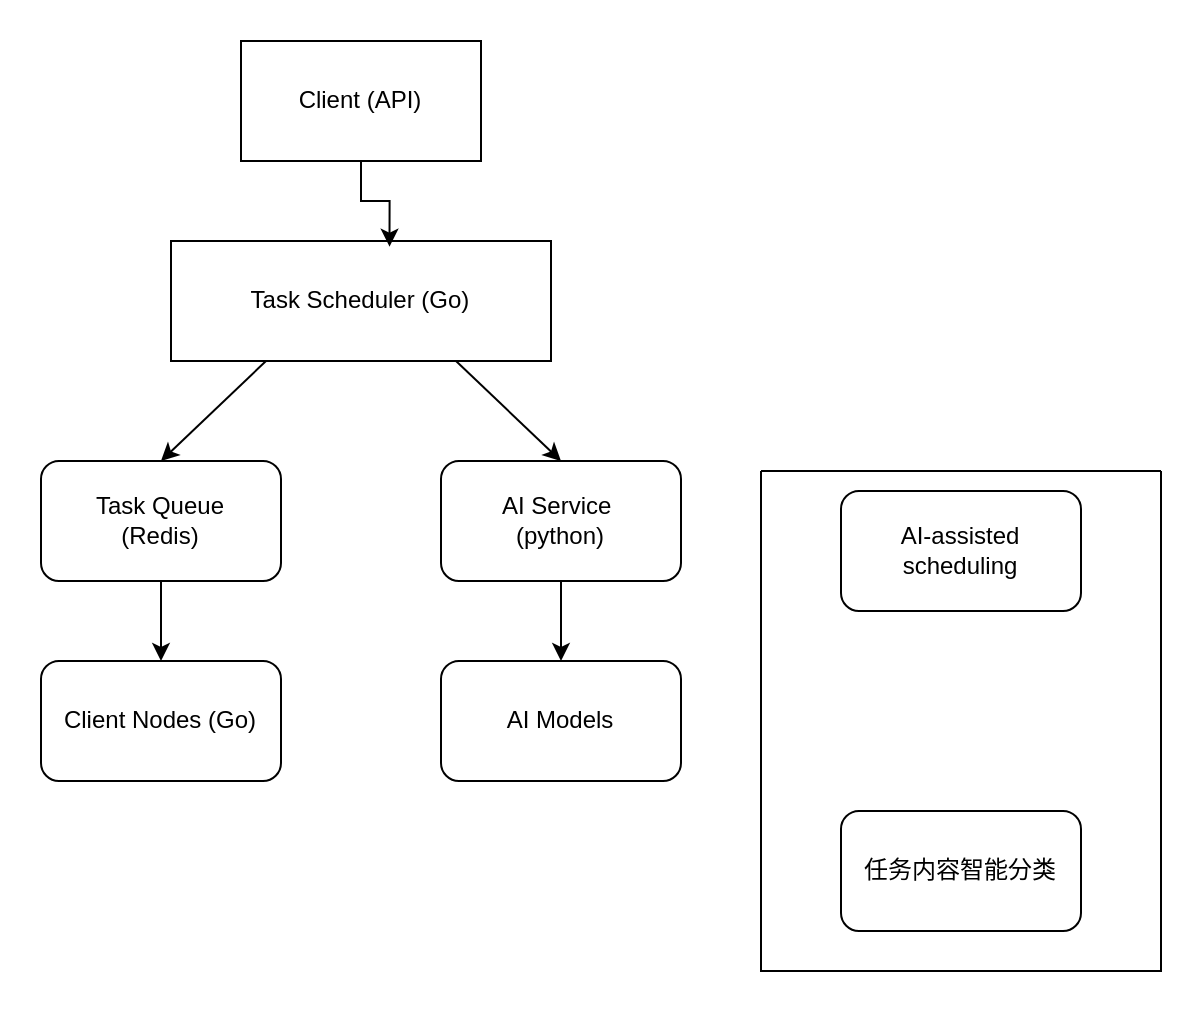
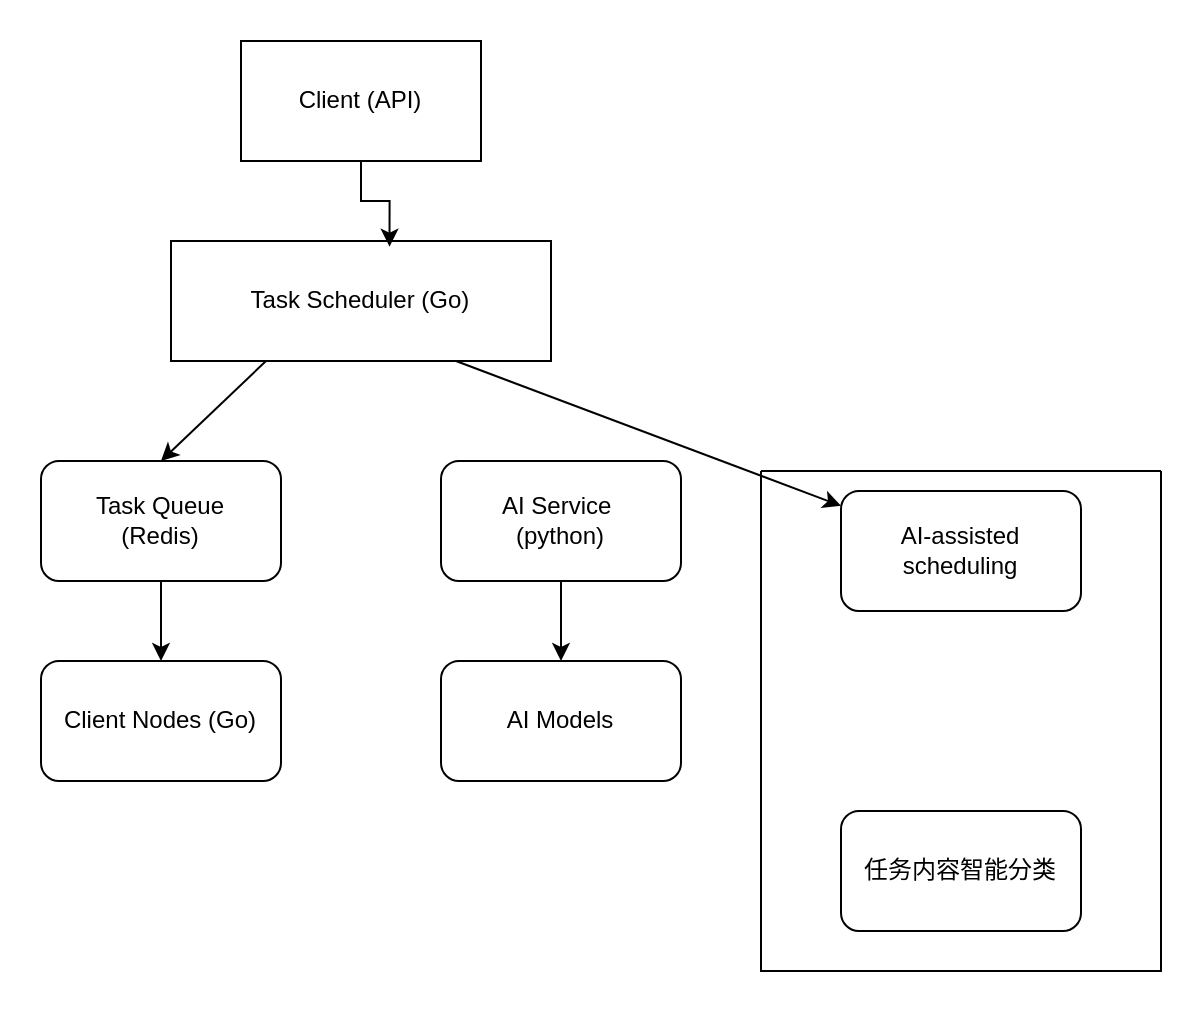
  <mxCell id="0" />
  <mxCell id="1" parent="0" />
  <mxCell id="2" value="Client (API)" style="rounded=0;whiteSpace=wrap;html=1;" vertex="1" parent="1"><mxGeometry x="120" y="20" width="120" height="60" as="geometry" /></mxCell>
  <mxCell id="3" value="Task Scheduler (Go)" style="rounded=0;whiteSpace=wrap;html=1;" vertex="1" parent="1"><mxGeometry x="85" y="120" width="190" height="60" as="geometry" /></mxCell>
  <mxCell id="4" style="edgeStyle=orthogonalEdgeStyle;rounded=0;orthogonalLoop=1;jettySize=auto;html=1;exitX=0.5;exitY=1;exitDx=0;exitDy=0;entryX=0.575;entryY=0.047;entryDx=0;entryDy=0;entryPerimeter=0;" edge="1" parent="1" source="2" target="3"><mxGeometry relative="1" as="geometry" /></mxCell>
  <mxCell id="5" value="Task Queue&lt;div&gt;&amp;nbsp;(Redis)&amp;nbsp;&lt;/div&gt;" style="rounded=1;whiteSpace=wrap;html=1;" vertex="1" parent="1"><mxGeometry x="20" y="230" width="120" height="60" as="geometry" /></mxCell>
  <mxCell id="6" value="AI Service&amp;nbsp;&lt;div&gt;(python)&lt;/div&gt;" style="rounded=1;whiteSpace=wrap;html=1;" vertex="1" parent="1"><mxGeometry x="220" y="230" width="120" height="60" as="geometry" /></mxCell>
  <mxCell id="7" value="&lt;div&gt;Client Nodes (Go)&lt;/div&gt;" style="rounded=1;whiteSpace=wrap;html=1;" vertex="1" parent="1"><mxGeometry x="20" y="330" width="120" height="60" as="geometry" /></mxCell>
  <mxCell id="8" value="" style="endArrow=classic;html=1;rounded=0;entryX=0.5;entryY=0;entryDx=0;entryDy=0;exitX=0.25;exitY=1;exitDx=0;exitDy=0;" edge="1" parent="1" source="3" target="5"><mxGeometry width="50" height="50" relative="1" as="geometry"><mxPoint x="300" y="220" as="sourcePoint" /><mxPoint x="350" y="170" as="targetPoint" /></mxGeometry></mxCell>
  <mxCell id="9" value="" style="endArrow=classic;html=1;rounded=0;entryX=0.5;entryY=0;entryDx=0;entryDy=0;exitX=0.5;exitY=1;exitDx=0;exitDy=0;" edge="1" parent="1" source="5" target="7"><mxGeometry width="50" height="50" relative="1" as="geometry"><mxPoint x="143" y="190" as="sourcePoint" /><mxPoint x="50" y="240" as="targetPoint" /></mxGeometry></mxCell>
- <mxCell id="10" value="" style="endArrow=classic;html=1;rounded=0;entryX=0.5;entryY=0;entryDx=0;entryDy=0;exitX=0.75;exitY=1;exitDx=0;exitDy=0;" edge="1" parent="1" source="3" target="6"><mxGeometry width="50" height="50" relative="1" as="geometry"><mxPoint x="143" y="190" as="sourcePoint" /><mxPoint x="50" y="240" as="targetPoint" /></mxGeometry></mxCell>
+ <mxCell id="10" value="" style="endArrow=classic;html=1;rounded=0;exitX=0.75;exitY=1;exitDx=0;exitDy=0;" edge="1" parent="1" source="3" target="14"><mxGeometry width="50" height="50" relative="1" as="geometry"><mxPoint x="143" y="190" as="sourcePoint" /><mxPoint x="50" y="240" as="targetPoint" /></mxGeometry></mxCell>
  <mxCell id="11" value="&lt;div&gt;AI Models&lt;/div&gt;" style="rounded=1;whiteSpace=wrap;html=1;" vertex="1" parent="1"><mxGeometry x="220" y="330" width="120" height="60" as="geometry" /></mxCell>
  <mxCell id="12" value="" style="endArrow=classic;html=1;rounded=0;exitX=0.5;exitY=1;exitDx=0;exitDy=0;" edge="1" parent="1" source="6" target="11"><mxGeometry width="50" height="50" relative="1" as="geometry"><mxPoint x="50" y="300" as="sourcePoint" /><mxPoint x="50" y="340" as="targetPoint" /></mxGeometry></mxCell>
  <mxCell id="13" value="" style="swimlane;startSize=0;" vertex="1" parent="1"><mxGeometry x="380" y="235" width="200" height="250" as="geometry"><mxRectangle x="460" y="210" width="50" height="40" as="alternateBounds" /></mxGeometry></mxCell>
  <mxCell id="14" value="AI-assisted scheduling" style="rounded=1;whiteSpace=wrap;html=1;" vertex="1" parent="13"><mxGeometry x="40" y="10" width="120" height="60" as="geometry" /></mxCell>
  <mxCell id="15" value="任务内容智能分类" style="rounded=1;whiteSpace=wrap;html=1;" vertex="1" parent="13"><mxGeometry x="40" y="170" width="120" height="60" as="geometry" /></mxCell>
